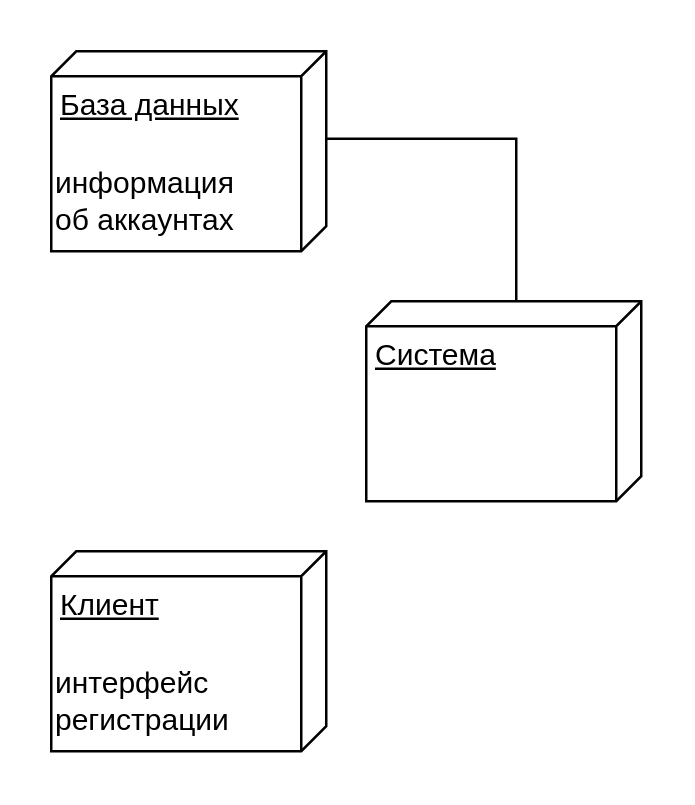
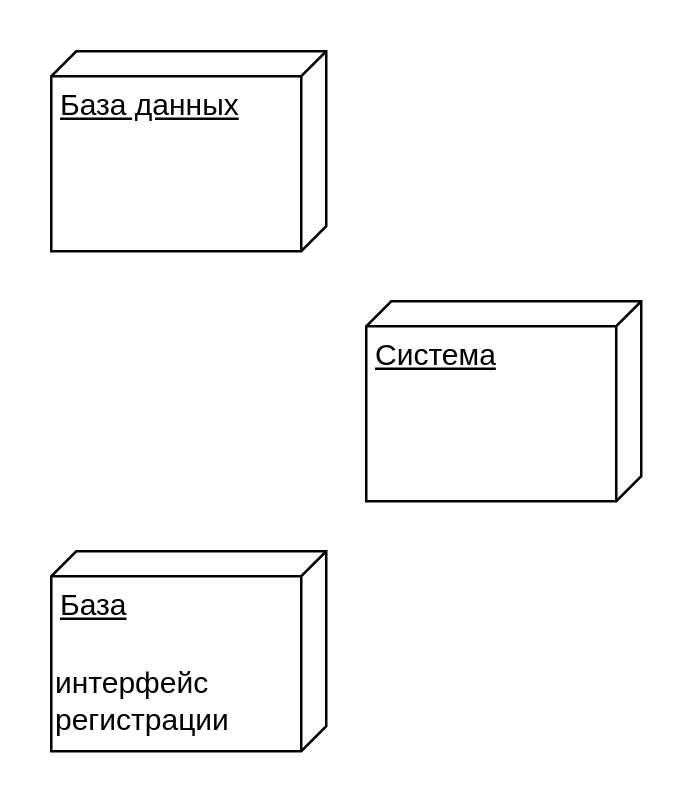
  <mxCell id="0" />
  <mxCell id="1" parent="0" />
  <mxCell id="2" value="База данных&lt;div&gt;&lt;br&gt;&lt;/div&gt;" style="verticalAlign=top;align=left;spacingTop=8;spacingLeft=2;spacingRight=12;shape=cube;size=10;direction=south;fontStyle=4;html=1;whiteSpace=wrap;" vertex="1" parent="1"><mxGeometry x="20" y="20" width="110" height="80" as="geometry" /></mxCell>
  <mxCell id="3" value="Система" style="verticalAlign=top;align=left;spacingTop=8;spacingLeft=2;spacingRight=12;shape=cube;size=10;direction=south;fontStyle=4;html=1;whiteSpace=wrap;" vertex="1" parent="1"><mxGeometry x="146" y="120" width="110" height="80" as="geometry" /></mxCell>
- <mxCell id="4" value="Клиент" style="verticalAlign=top;align=left;spacingTop=8;spacingLeft=2;spacingRight=12;shape=cube;size=10;direction=south;fontStyle=4;html=1;whiteSpace=wrap;" vertex="1" parent="1"><mxGeometry x="20" y="220" width="110" height="80" as="geometry" /></mxCell>
- <mxCell id="5" style="edgeStyle=orthogonalEdgeStyle;rounded=0;orthogonalLoop=1;jettySize=auto;html=1;entryX=0;entryY=0;entryDx=35;entryDy=0;entryPerimeter=0;endArrow=none;startFill=0;exitX=0;exitY=0;exitDx=0;exitDy=50;exitPerimeter=0;" edge="1" parent="1" source="3" target="2"><mxGeometry relative="1" as="geometry"><mxPoint x="336" y="130" as="sourcePoint" /><mxPoint x="402" y="70" as="targetPoint" /></mxGeometry></mxCell>
- <mxCell id="6" value="информация&lt;div&gt;об аккаунтах&lt;/div&gt;" style="text;html=1;align=left;verticalAlign=middle;resizable=0;points=[];autosize=1;strokeColor=none;fillColor=none;" vertex="1" parent="1"><mxGeometry x="20" y="60" width="100" height="40" as="geometry" /></mxCell>
+ <mxCell id="4" value="База" style="verticalAlign=top;align=left;spacingTop=8;spacingLeft=2;spacingRight=12;shape=cube;size=10;direction=south;fontStyle=4;html=1;whiteSpace=wrap;" vertex="1" parent="1"><mxGeometry x="20" y="220" width="110" height="80" as="geometry" /></mxCell>
  <mxCell id="7" value="интерфейс&lt;div&gt;регистрации&lt;/div&gt;" style="text;html=1;align=left;verticalAlign=middle;resizable=0;points=[];autosize=1;strokeColor=none;fillColor=none;" vertex="1" parent="1"><mxGeometry x="20" y="260" width="90" height="40" as="geometry" /></mxCell>
